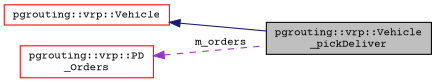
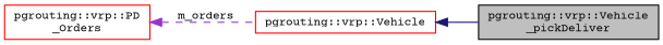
  digraph {
    fontname="Courier Prime"
    rankdir=LR
    node [color=red fillcolor=white fontname="Courier Prime" fontsize=10 shape=record style=filled]
    edge [dir=back fontname="Courier Prime" fontsize=10 labelfontname=Helvetica labelfontsize=10]
    n1 [color=black fillcolor=grey75 fontcolor=black height=0.2 label="pgrouting::vrp::Vehicle\l_pickDeliver" width=0.4]
    n2 [height=0.2 label="pgrouting::vrp::Vehicle" width=0.4]
    n3 [height=0.2 label="pgrouting::vrp::PD\l_Orders" width=0.4]
    n2 -> n1 [color=midnightblue style=solid]
-   n3 -> n1 [color=darkorchid3 label=" m_orders" style=dashed]
+   n3 -> n2 [color=darkorchid3 label=" m_orders" style=dashed]
  }
